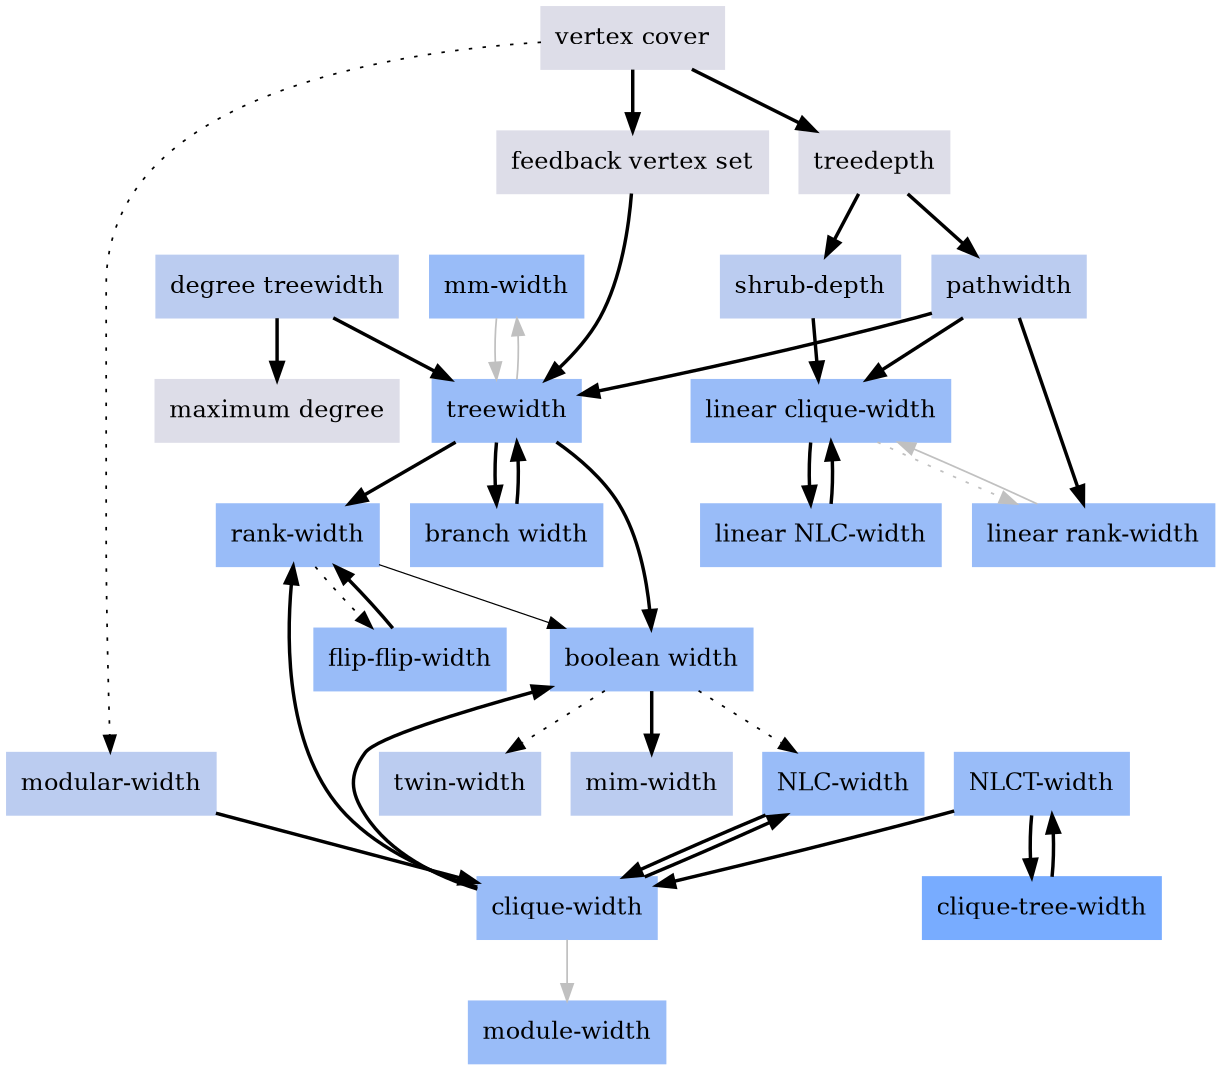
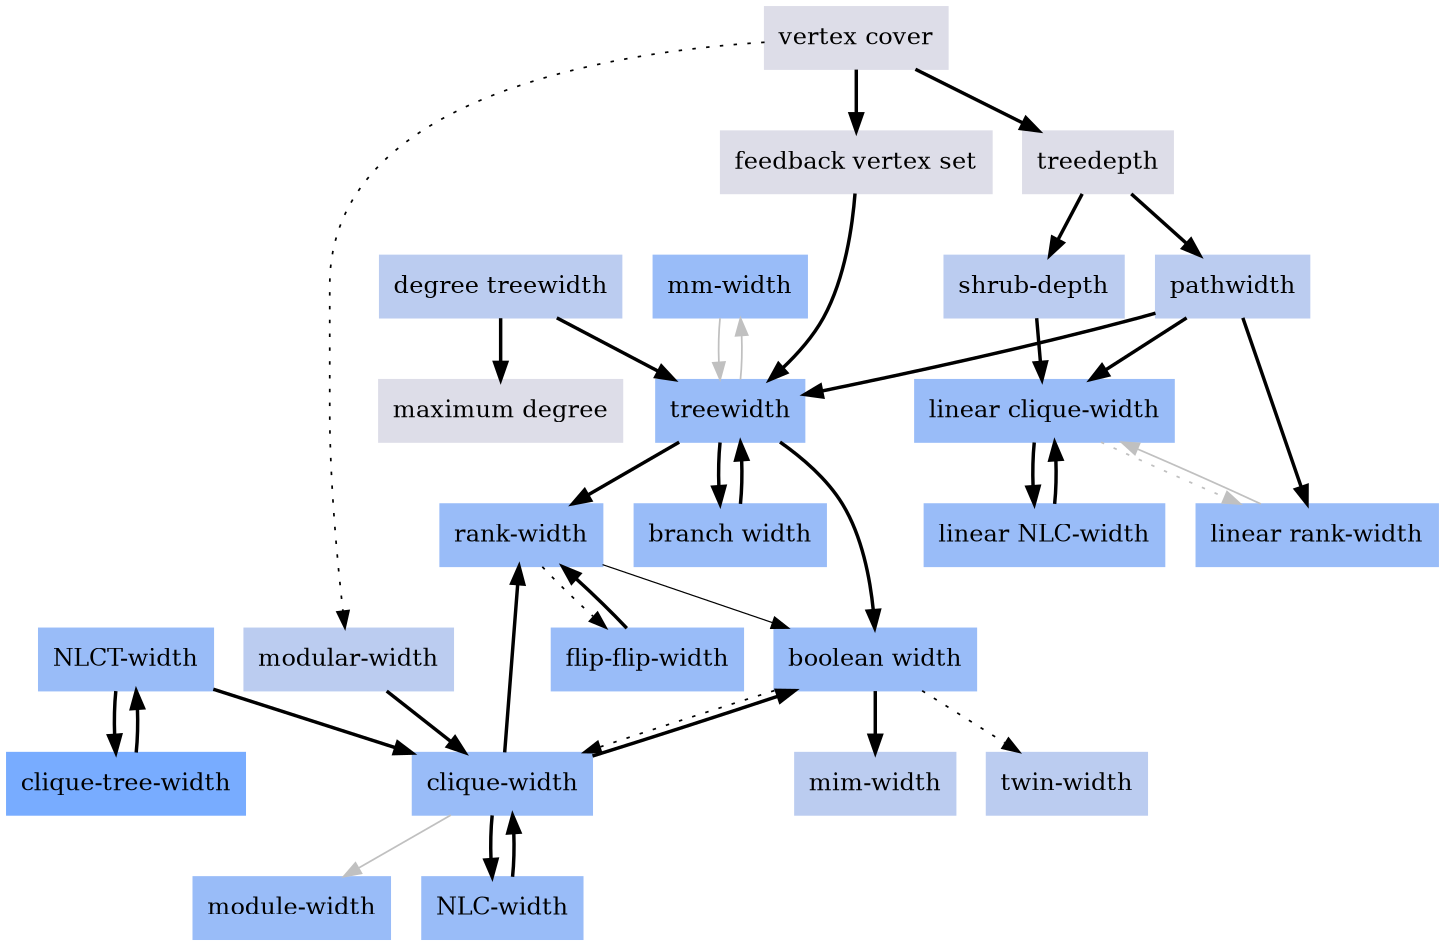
  digraph {
    node [color="#99bcf8" shape=box style=filled]
    edge [decorate=true lblstyle="above, sloped" weight=100 penwidth=2.0]
    n1 [label="mm-width"]
    n2 [label=treewidth]
    n3 [label="boolean width"]
    n4 [label="branch width"]
    n5 [label="rank-width"]
    n6 [label="module-width"]
    n7 [label="clique-width"]
    n8 [color="#bbccf0" label="twin-width"]
    n9 [color="#bbccf0" label="mim-width"]
    n10 [label="NLC-width"]
    n11 [label="flip-flip-width"]
    n12 [label="NLCT-width"]
    n13 [color="#78acff" label="clique-tree-width"]
    n14 [color="#bbccf0" label="modular-width"]
    n15 [color="#dddde8" label="vertex cover"]
    n16 [color="#dddde8" label="feedback vertex set"]
    n17 [color="#dddde8" label=treedepth]
    n18 [color="#bbccf0" label=pathwidth]
    n19 [color="#bbccf0" label="shrub-depth"]
    n20 [label="linear clique-width"]
    n21 [label="linear NLC-width"]
    n22 [label="linear rank-width"]
    n23 [color="#dddde8" label="maximum degree"]
    n24 [color="#bbccf0" label="degree treewidth"]
    n1 -> n2 [color=gray weight=1 penwidth=""]
    n2 -> n1 [color=gray weight=1 penwidth=""]
    n2 -> n3
    n2 -> n4
    n2 -> n5
-   n3 -> n10 [penwidth=1.0 style=dotted weight=1]
+   n3 -> n7 [penwidth=1.0 style=dotted weight=1]
    n3 -> n8 [penwidth=1.0 style=dotted weight=1]
    n3 -> n9
    n4 -> n2
    n5 -> n3 [penwidth=0.7 weight=20]
    n5 -> n11 [penwidth=1.0 style=dotted weight=1]
    n7 -> n3
    n7 -> n5
    n7 -> n6 [color=gray weight=1 penwidth=""]
    n7 -> n10
    n10 -> n7
    n11 -> n5
    n12 -> n7
    n12 -> n13
    n13 -> n12
    n14 -> n7
    n15 -> n14 [penwidth=1.0 style=dotted weight=1]
    n15 -> n16
    n15 -> n17
    n16 -> n2
    n17 -> n18
    n17 -> n19
    n18 -> n2
    n18 -> n20
    n18 -> n22
    n19 -> n20
    n20 -> n21
    n20 -> n22 [color=gray style=dotted weight=1 penwidth=""]
    n21 -> n20
    n22 -> n20 [color=gray weight=1 penwidth=""]
    n24 -> n2
    n24 -> n23
  }
